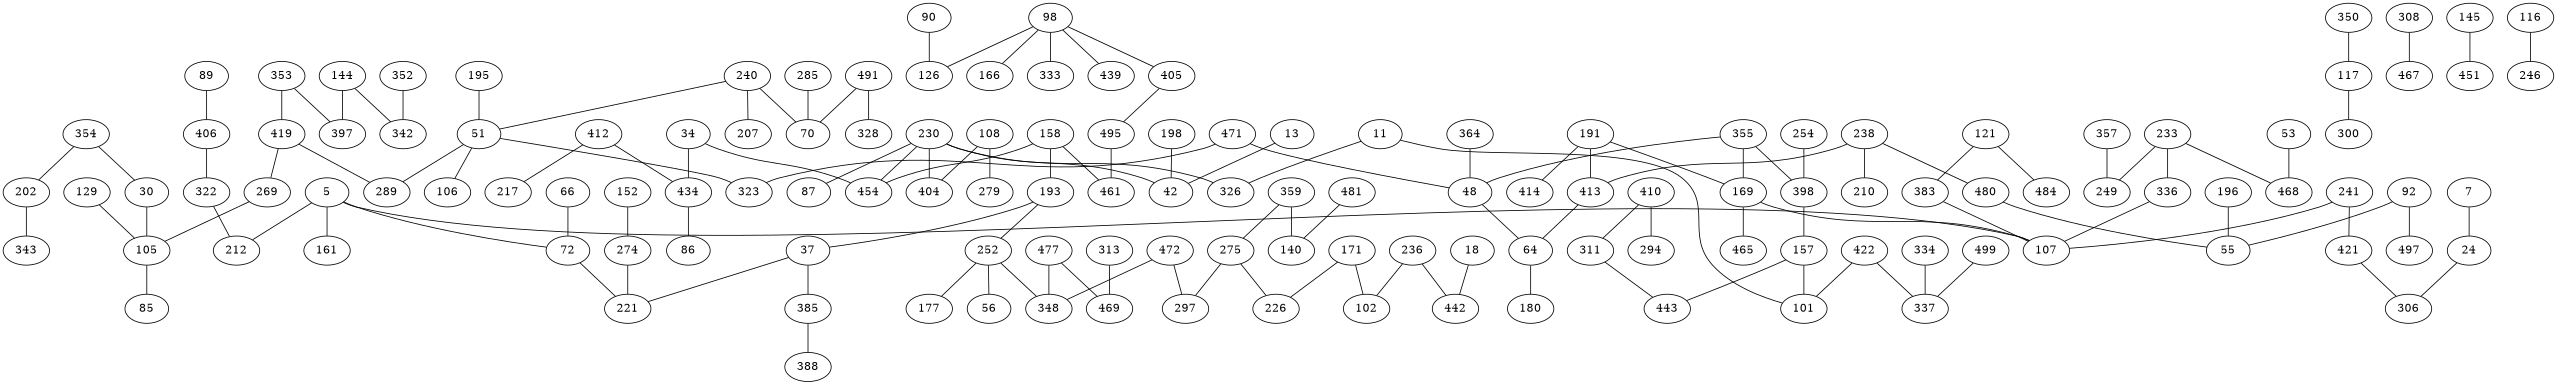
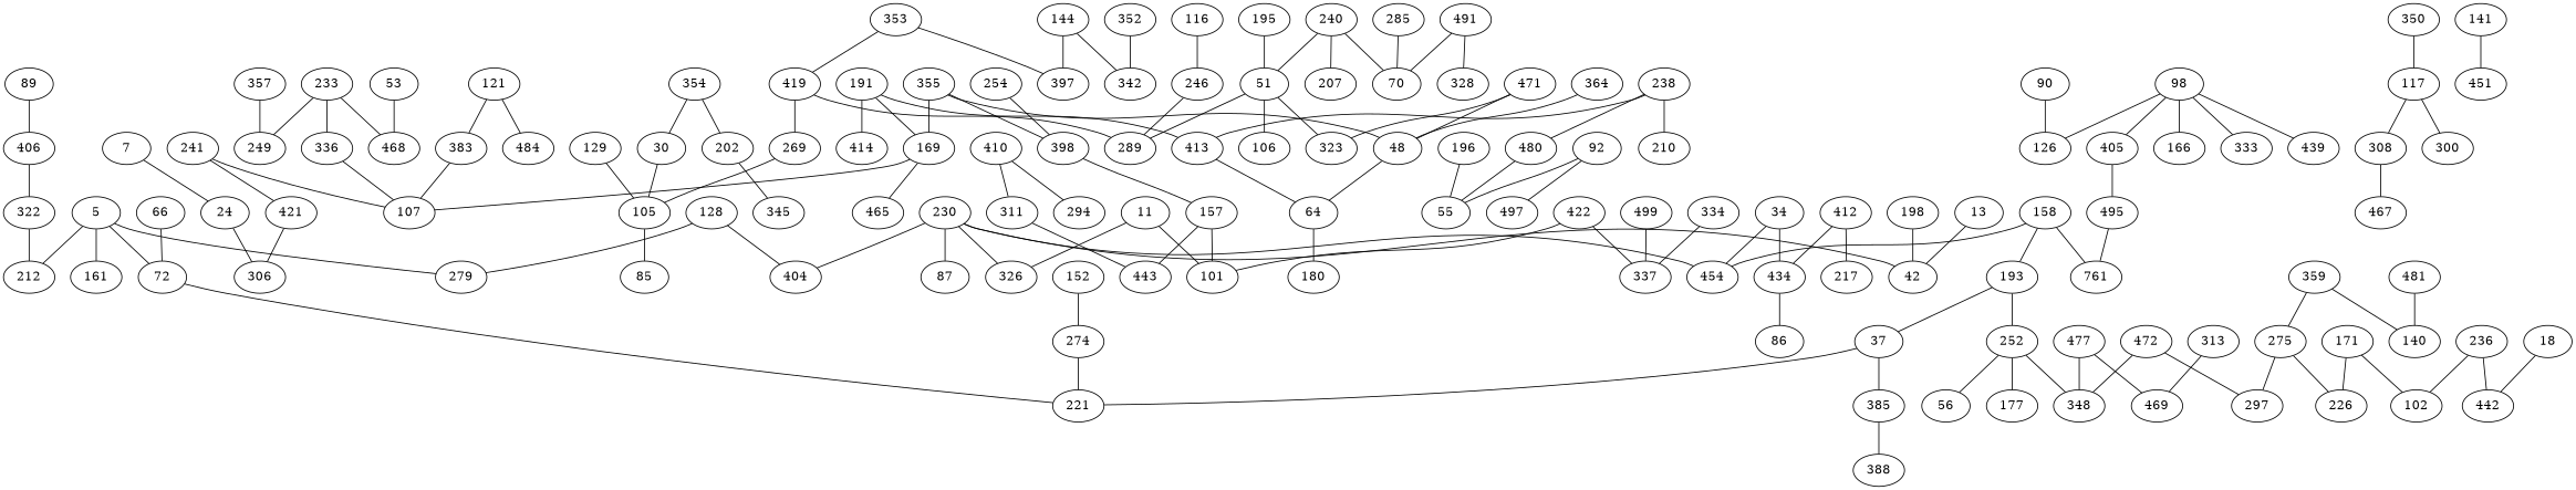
  graph {
    89
    406
    322
    212
    191
    413
    169
    414
    64
    107
    465
    180
    193
    37
    252
    221
    385
    348
    177
    56
    388
    195
    51
    323
    289
    106
    350
    117
    308
    300
    467
    471
    48
    196
    55
    230
    404
    326
    87
    454
    42
    472
    297
    198
    352
    342
    353
    419
    397
    269
    105
    233
    336
    249
    468
    354
    30
    202
-   345 [label=343]
+   345
    85
    355
    398
    157
-   141 [label=145]
+   141
    451
    101
    443
    477
    469
    357
    236
    102
    442
    116
    246
    90
    126
    238
    210
    480
    359
    275
    140
    226
    92
    497
    98
    405
    166
    333
    439
    495
-   461
+   461 [label=761]
    11
    13
    18
    481
    240
    207
    70
    241
    421
    306
    121
    383
    484
    364
    5
    279
    161
    72
    66
-   128 [label=108]
+   128
    7
    24
    129
    491
    328
    254
    410
    311
    294
    499
    337
    412
    434
    217
    86
    34
    144
    422
    152
    274
    158
    313
    53
    285
    171
    334
    89 -- 406
    406 -- 322
    322 -- 212
    191 -- 413
    191 -- 169
    191 -- 414
    413 -- 64
    169 -- 107
    169 -- 465
    64 -- 180
    193 -- 37
    193 -- 252
    37 -- 221
    37 -- 385
    252 -- 348
    252 -- 177
    252 -- 56
    385 -- 388
    195 -- 51
    51 -- 323
    51 -- 289
    51 -- 106
    350 -- 117
+   117 -- 308
    117 -- 300
    308 -- 467
    471 -- 323
    471 -- 48
    48 -- 64
    196 -- 55
    230 -- 404
    230 -- 326
    230 -- 87
    230 -- 454
    230 -- 42
    472 -- 348
    472 -- 297
    198 -- 42
    352 -- 342
    353 -- 419
    353 -- 397
    419 -- 289
    419 -- 269
    269 -- 105
    105 -- 85
    233 -- 336
    233 -- 249
    233 -- 468
    336 -- 107
    354 -- 30
    354 -- 202
    30 -- 105
    202 -- 345
    355 -- 169
    355 -- 48
    355 -- 398
    398 -- 157
    157 -- 101
    157 -- 443
    141 -- 451
    477 -- 348
    477 -- 469
    357 -- 249
    236 -- 102
    236 -- 442
    116 -- 246
+   246 -- 289
    90 -- 126
    238 -- 413
    238 -- 210
    238 -- 480
    480 -- 55
    359 -- 275
    359 -- 140
    275 -- 297
    275 -- 226
    92 -- 55
    92 -- 497
    98 -- 126
    98 -- 405
    98 -- 166
    98 -- 333
    98 -- 439
    405 -- 495
    495 -- 461
    11 -- 326
    11 -- 101
    13 -- 42
    18 -- 442
    481 -- 140
    240 -- 51
    240 -- 207
    240 -- 70
    241 -- 107
    241 -- 421
    421 -- 306
    121 -- 383
    121 -- 484
    383 -- 107
    364 -- 48
    5 -- 212
-   5 -- 107
+   5 -- 279
    5 -- 161
    5 -- 72
    72 -- 221
    66 -- 72
    128 -- 404
    128 -- 279
    7 -- 24
    24 -- 306
    129 -- 105
    491 -- 70
    491 -- 328
    254 -- 398
    410 -- 311
    410 -- 294
    311 -- 443
    499 -- 337
    412 -- 434
    412 -- 217
    434 -- 86
    34 -- 454
    34 -- 434
    144 -- 342
    144 -- 397
    422 -- 101
    422 -- 337
    152 -- 274
    274 -- 221
    158 -- 193
    158 -- 454
    158 -- 461
    313 -- 469
    53 -- 468
    285 -- 70
    171 -- 102
    171 -- 226
    334 -- 337
  }
